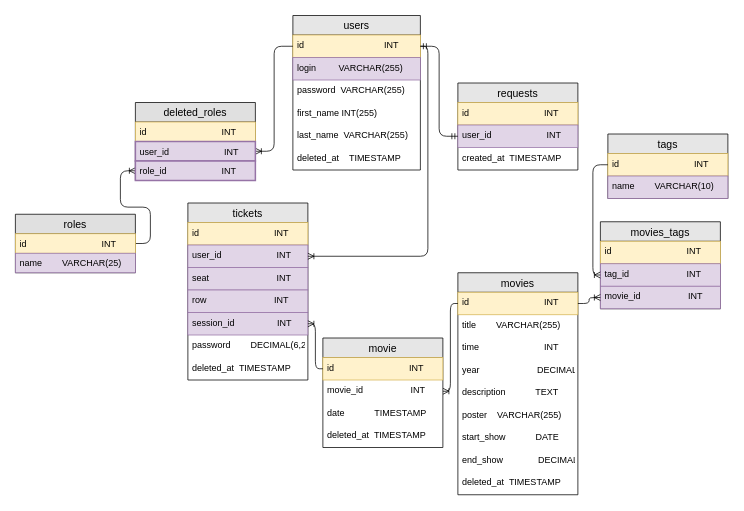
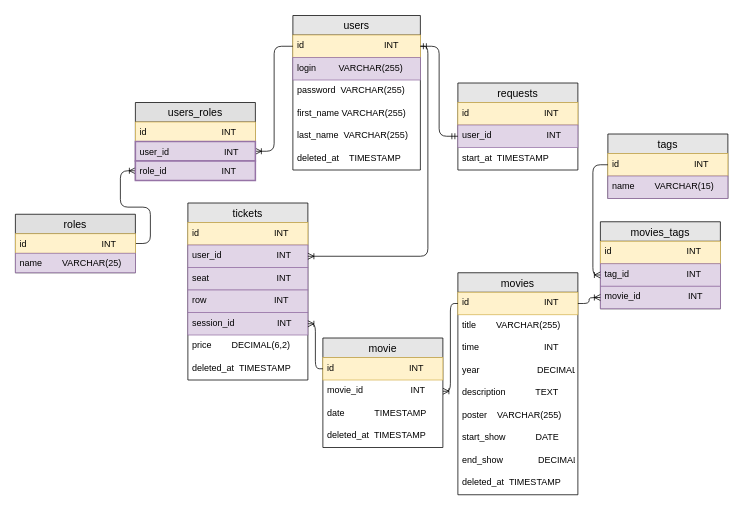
  <mxCell id="0" />
  <mxCell id="1" parent="0" />
  <mxCell id="2" value="users" style="swimlane;fontStyle=0;childLayout=stackLayout;horizontal=1;startSize=26;horizontalStack=0;resizeParent=1;resizeParentMax=0;resizeLast=0;collapsible=1;marginBottom=0;align=center;fontSize=14;swimlaneFillColor=#ffffff;fillColor=#E6E6E6;" parent="1" vertex="1"><mxGeometry x="390" y="20" width="170" height="206" as="geometry" /></mxCell>
  <mxCell id="3" value="id                                INT" style="text;strokeColor=#d6b656;fillColor=#fff2cc;spacingLeft=4;spacingRight=4;overflow=hidden;rotatable=0;points=[[0,0.5],[1,0.5]];portConstraint=eastwest;fontSize=12;" parent="2" vertex="1"><mxGeometry y="26" width="170" height="30" as="geometry" /></mxCell>
  <mxCell id="4" value="login         VARCHAR(255)" style="text;strokeColor=#9673a6;fillColor=#e1d5e7;spacingLeft=4;spacingRight=4;overflow=hidden;rotatable=0;points=[[0,0.5],[1,0.5]];portConstraint=eastwest;fontSize=12;" parent="2" vertex="1"><mxGeometry y="56" width="170" height="30" as="geometry" /></mxCell>
  <mxCell id="5" value="password  VARCHAR(255)" style="text;strokeColor=none;fillColor=none;spacingLeft=4;spacingRight=4;overflow=hidden;rotatable=0;points=[[0,0.5],[1,0.5]];portConstraint=eastwest;fontSize=12;" parent="2" vertex="1"><mxGeometry y="86" width="170" height="30" as="geometry" /></mxCell>
- <mxCell id="6" value="first_name INT(255)" style="text;strokeColor=none;fillColor=none;spacingLeft=4;spacingRight=4;overflow=hidden;rotatable=0;points=[[0,0.5],[1,0.5]];portConstraint=eastwest;fontSize=12;" vertex="1" parent="2"><mxGeometry y="116" width="170" height="30" as="geometry" /></mxCell>
+ <mxCell id="6" value="first_name VARCHAR(255)" style="text;strokeColor=none;fillColor=none;spacingLeft=4;spacingRight=4;overflow=hidden;rotatable=0;points=[[0,0.5],[1,0.5]];portConstraint=eastwest;fontSize=12;" vertex="1" parent="2"><mxGeometry y="116" width="170" height="30" as="geometry" /></mxCell>
  <mxCell id="7" value="last_name  VARCHAR(255)" style="text;strokeColor=none;fillColor=none;spacingLeft=4;spacingRight=4;overflow=hidden;rotatable=0;points=[[0,0.5],[1,0.5]];portConstraint=eastwest;fontSize=12;" vertex="1" parent="2"><mxGeometry y="146" width="170" height="30" as="geometry" /></mxCell>
  <mxCell id="8" value="deleted_at    TIMESTAMP" style="text;strokeColor=none;fillColor=none;spacingLeft=4;spacingRight=4;overflow=hidden;rotatable=0;points=[[0,0.5],[1,0.5]];portConstraint=eastwest;fontSize=12;" parent="2" vertex="1"><mxGeometry y="176" width="170" height="30" as="geometry" /></mxCell>
  <mxCell id="9" value="movies" style="swimlane;fontStyle=0;childLayout=stackLayout;horizontal=1;startSize=26;horizontalStack=0;resizeParent=1;resizeParentMax=0;resizeLast=0;collapsible=1;marginBottom=0;align=center;fontSize=14;swimlaneFillColor=#ffffff;fillColor=#E6E6E6;" parent="1" vertex="1"><mxGeometry x="610" y="363" width="160" height="296" as="geometry" /></mxCell>
  <mxCell id="10" value="id                              INT" style="text;strokeColor=#d6b656;fillColor=#fff2cc;spacingLeft=4;spacingRight=4;overflow=hidden;rotatable=0;points=[[0,0.5],[1,0.5]];portConstraint=eastwest;fontSize=12;" parent="9" vertex="1"><mxGeometry y="26" width="160" height="30" as="geometry" /></mxCell>
  <mxCell id="11" value="title        VARCHAR(255)" style="text;strokeColor=none;fillColor=none;spacingLeft=4;spacingRight=4;overflow=hidden;rotatable=0;points=[[0,0.5],[1,0.5]];portConstraint=eastwest;fontSize=12;" parent="9" vertex="1"><mxGeometry y="56" width="160" height="30" as="geometry" /></mxCell>
  <mxCell id="12" value="time                          INT" style="text;strokeColor=none;fillColor=none;spacingLeft=4;spacingRight=4;overflow=hidden;rotatable=0;points=[[0,0.5],[1,0.5]];portConstraint=eastwest;fontSize=12;" parent="9" vertex="1"><mxGeometry y="86" width="160" height="30" as="geometry" /></mxCell>
  <mxCell id="13" value="year                       DECIMAL" style="text;strokeColor=none;fillColor=none;spacingLeft=4;spacingRight=4;overflow=hidden;rotatable=0;points=[[0,0.5],[1,0.5]];portConstraint=eastwest;fontSize=12;" parent="9" vertex="1"><mxGeometry y="116" width="160" height="30" as="geometry" /></mxCell>
  <mxCell id="14" value="description            TEXT" style="text;strokeColor=none;fillColor=none;spacingLeft=4;spacingRight=4;overflow=hidden;rotatable=0;points=[[0,0.5],[1,0.5]];portConstraint=eastwest;fontSize=12;" parent="9" vertex="1"><mxGeometry y="146" width="160" height="30" as="geometry" /></mxCell>
  <mxCell id="15" value="poster    VARCHAR(255)" style="text;strokeColor=none;fillColor=none;spacingLeft=4;spacingRight=4;overflow=hidden;rotatable=0;points=[[0,0.5],[1,0.5]];portConstraint=eastwest;fontSize=12;" parent="9" vertex="1"><mxGeometry y="176" width="160" height="30" as="geometry" /></mxCell>
  <mxCell id="16" value="start_show            DATE" style="text;strokeColor=none;fillColor=none;spacingLeft=4;spacingRight=4;overflow=hidden;rotatable=0;points=[[0,0.5],[1,0.5]];portConstraint=eastwest;fontSize=12;" parent="9" vertex="1"><mxGeometry y="206" width="160" height="30" as="geometry" /></mxCell>
  <mxCell id="17" value="end_show              DECIMAL" style="text;strokeColor=none;fillColor=none;spacingLeft=4;spacingRight=4;overflow=hidden;rotatable=0;points=[[0,0.5],[1,0.5]];portConstraint=eastwest;fontSize=12;" parent="9" vertex="1"><mxGeometry y="236" width="160" height="30" as="geometry" /></mxCell>
  <mxCell id="18" value="deleted_at  TIMESTAMP" style="text;strokeColor=none;fillColor=none;spacingLeft=4;spacingRight=4;overflow=hidden;rotatable=0;points=[[0,0.5],[1,0.5]];portConstraint=eastwest;fontSize=12;" parent="9" vertex="1"><mxGeometry y="266" width="160" height="30" as="geometry" /></mxCell>
  <mxCell id="19" value="tags" style="swimlane;fontStyle=0;childLayout=stackLayout;horizontal=1;startSize=26;horizontalStack=0;resizeParent=1;resizeParentMax=0;resizeLast=0;collapsible=1;marginBottom=0;align=center;fontSize=14;swimlaneFillColor=#ffffff;fillColor=#E6E6E6;" parent="1" vertex="1"><mxGeometry x="810" y="178" width="160" height="86" as="geometry" /></mxCell>
  <mxCell id="20" value="id                              INT" style="text;strokeColor=#d6b656;fillColor=#fff2cc;spacingLeft=4;spacingRight=4;overflow=hidden;rotatable=0;points=[[0,0.5],[1,0.5]];portConstraint=eastwest;fontSize=12;" parent="19" vertex="1"><mxGeometry y="26" width="160" height="30" as="geometry" /></mxCell>
- <mxCell id="21" value="name        VARCHAR(10)" style="text;strokeColor=#9673a6;fillColor=#e1d5e7;spacingLeft=4;spacingRight=4;overflow=hidden;rotatable=0;points=[[0,0.5],[1,0.5]];portConstraint=eastwest;fontSize=12;" parent="19" vertex="1"><mxGeometry y="56" width="160" height="30" as="geometry" /></mxCell>
+ <mxCell id="21" value="name        VARCHAR(15)" style="text;strokeColor=#9673a6;fillColor=#e1d5e7;spacingLeft=4;spacingRight=4;overflow=hidden;rotatable=0;points=[[0,0.5],[1,0.5]];portConstraint=eastwest;fontSize=12;" parent="19" vertex="1"><mxGeometry y="56" width="160" height="30" as="geometry" /></mxCell>
  <mxCell id="22" value="movies_tags" style="swimlane;fontStyle=0;childLayout=stackLayout;horizontal=1;startSize=26;horizontalStack=0;resizeParent=1;resizeParentMax=0;resizeLast=0;collapsible=1;marginBottom=0;align=center;fontSize=14;swimlaneFillColor=#ffffff;fillColor=#E6E6E6;" parent="1" vertex="1"><mxGeometry x="800" y="295" width="160" height="116" as="geometry" /></mxCell>
  <mxCell id="23" value="id                              INT" style="text;strokeColor=#d6b656;fillColor=#fff2cc;spacingLeft=4;spacingRight=4;overflow=hidden;rotatable=0;points=[[0,0.5],[1,0.5]];portConstraint=eastwest;fontSize=12;" parent="22" vertex="1"><mxGeometry y="26" width="160" height="30" as="geometry" /></mxCell>
  <mxCell id="24" value="tag_id                       INT" style="text;strokeColor=#9673a6;fillColor=#e1d5e7;spacingLeft=4;spacingRight=4;overflow=hidden;rotatable=0;points=[[0,0.5],[1,0.5]];portConstraint=eastwest;fontSize=12;" parent="22" vertex="1"><mxGeometry y="56" width="160" height="30" as="geometry" /></mxCell>
  <mxCell id="25" value="movie_id                   INT" style="text;strokeColor=#9673a6;fillColor=#e1d5e7;spacingLeft=4;spacingRight=4;overflow=hidden;rotatable=0;points=[[0,0.5],[1,0.5]];portConstraint=eastwest;fontSize=12;" parent="22" vertex="1"><mxGeometry y="86" width="160" height="30" as="geometry" /></mxCell>
  <mxCell id="26" value="tickets" style="swimlane;fontStyle=0;childLayout=stackLayout;horizontal=1;startSize=26;horizontalStack=0;resizeParent=1;resizeParentMax=0;resizeLast=0;collapsible=1;marginBottom=0;align=center;fontSize=14;swimlaneFillColor=#ffffff;fillColor=#E6E6E6;" parent="1" vertex="1"><mxGeometry x="250" y="270" width="160" height="236" as="geometry" /></mxCell>
  <mxCell id="27" value="id                              INT" style="text;strokeColor=#d6b656;fillColor=#fff2cc;spacingLeft=4;spacingRight=4;overflow=hidden;rotatable=0;points=[[0,0.5],[1,0.5]];portConstraint=eastwest;fontSize=12;" parent="26" vertex="1"><mxGeometry y="26" width="160" height="30" as="geometry" /></mxCell>
  <mxCell id="28" value="user_id                      INT" style="text;spacingLeft=4;spacingRight=4;overflow=hidden;rotatable=0;points=[[0,0.5],[1,0.5]];portConstraint=eastwest;fontSize=12;fillColor=#e1d5e7;strokeColor=#9673a6;" parent="26" vertex="1"><mxGeometry y="56" width="160" height="30" as="geometry" /></mxCell>
  <mxCell id="29" value="seat                           INT" style="text;spacingLeft=4;spacingRight=4;overflow=hidden;rotatable=0;points=[[0,0.5],[1,0.5]];portConstraint=eastwest;fontSize=12;align=left;fillColor=#e1d5e7;strokeColor=#9673a6;" parent="26" vertex="1"><mxGeometry y="86" width="160" height="30" as="geometry" /></mxCell>
  <mxCell id="30" value="row                           INT" style="text;strokeColor=#9673a6;fillColor=#e1d5e7;spacingLeft=4;spacingRight=4;overflow=hidden;rotatable=0;points=[[0,0.5],[1,0.5]];portConstraint=eastwest;fontSize=12;" parent="26" vertex="1"><mxGeometry y="116" width="160" height="30" as="geometry" /></mxCell>
  <mxCell id="31" value="session_id                 INT" style="text;strokeColor=#9673a6;fillColor=#e1d5e7;spacingLeft=4;spacingRight=4;overflow=hidden;rotatable=0;points=[[0,0.5],[1,0.5]];portConstraint=eastwest;fontSize=12;align=left;" parent="26" vertex="1"><mxGeometry y="146" width="160" height="30" as="geometry" /></mxCell>
- <mxCell id="32" value="password        DECIMAL(6,2)" style="text;strokeColor=none;fillColor=none;spacingLeft=4;spacingRight=4;overflow=hidden;rotatable=0;points=[[0,0.5],[1,0.5]];portConstraint=eastwest;fontSize=12;align=left;" parent="26" vertex="1"><mxGeometry y="176" width="160" height="30" as="geometry" /></mxCell>
+ <mxCell id="32" value="price        DECIMAL(6,2)" style="text;strokeColor=none;fillColor=none;spacingLeft=4;spacingRight=4;overflow=hidden;rotatable=0;points=[[0,0.5],[1,0.5]];portConstraint=eastwest;fontSize=12;align=left;" parent="26" vertex="1"><mxGeometry y="176" width="160" height="30" as="geometry" /></mxCell>
  <mxCell id="33" value="deleted_at  TIMESTAMP" style="text;strokeColor=none;fillColor=none;spacingLeft=4;spacingRight=4;overflow=hidden;rotatable=0;points=[[0,0.5],[1,0.5]];portConstraint=eastwest;fontSize=12;" parent="26" vertex="1"><mxGeometry y="206" width="160" height="30" as="geometry" /></mxCell>
  <mxCell id="34" value="" style="edgeStyle=orthogonalEdgeStyle;fontSize=12;html=1;endArrow=ERoneToMany;entryX=0;entryY=0.5;entryDx=0;entryDy=0;exitX=1;exitY=0.5;exitDx=0;exitDy=0;" parent="1" source="10" target="25" edge="1"><mxGeometry width="100" height="100" relative="1" as="geometry"><mxPoint x="850" y="568" as="sourcePoint" /><mxPoint x="850" y="514" as="targetPoint" /></mxGeometry></mxCell>
  <mxCell id="35" value="" style="edgeStyle=orthogonalEdgeStyle;fontSize=12;html=1;endArrow=ERoneToMany;entryX=0;entryY=0.5;entryDx=0;entryDy=0;exitX=0;exitY=0.5;exitDx=0;exitDy=0;" parent="1" source="20" target="24" edge="1"><mxGeometry width="100" height="100" relative="1" as="geometry"><mxPoint x="840" y="318" as="sourcePoint" /><mxPoint x="850" y="357" as="targetPoint" /></mxGeometry></mxCell>
  <mxCell id="36" value="" style="edgeStyle=orthogonalEdgeStyle;fontSize=12;html=1;endArrow=ERoneToMany;entryX=1;entryY=0.5;entryDx=0;entryDy=0;exitX=0;exitY=0.5;exitDx=0;exitDy=0;" parent="1" source="10" target="49" edge="1"><mxGeometry width="100" height="100" relative="1" as="geometry"><mxPoint x="600" y="568" as="sourcePoint" /><mxPoint x="560" y="690" as="targetPoint" /></mxGeometry></mxCell>
  <mxCell id="37" style="edgeStyle=orthogonalEdgeStyle;rounded=1;orthogonalLoop=1;jettySize=auto;html=1;exitX=0;exitY=0.5;exitDx=0;exitDy=0;entryX=1;entryY=0.5;entryDx=0;entryDy=0;endArrow=ERoneToMany;endFill=0;" parent="1" source="3" target="44" edge="1"><mxGeometry relative="1" as="geometry"><mxPoint x="286" y="-4" as="sourcePoint" /></mxGeometry></mxCell>
  <mxCell id="38" style="edgeStyle=orthogonalEdgeStyle;rounded=1;orthogonalLoop=1;jettySize=auto;html=1;exitX=1;exitY=0.5;exitDx=0;exitDy=0;entryX=0;entryY=0.5;entryDx=0;entryDy=0;endArrow=ERoneToMany;endFill=0;" parent="1" source="40" target="45" edge="1"><mxGeometry relative="1" as="geometry" /></mxCell>
  <mxCell id="39" value="roles" style="swimlane;fontStyle=0;childLayout=stackLayout;horizontal=1;startSize=26;fillColor=#e0e0e0;horizontalStack=0;resizeParent=1;resizeParentMax=0;resizeLast=0;collapsible=1;marginBottom=0;swimlaneFillColor=#ffffff;align=center;fontSize=14;" parent="1" vertex="1"><mxGeometry x="20" y="285" width="160" height="78" as="geometry" /></mxCell>
  <mxCell id="40" value="id                              INT" style="text;strokeColor=#d6b656;fillColor=#fff2cc;spacingLeft=4;spacingRight=4;overflow=hidden;rotatable=0;points=[[0,0.5],[1,0.5]];portConstraint=eastwest;fontSize=12;" parent="39" vertex="1"><mxGeometry y="26" width="160" height="26" as="geometry" /></mxCell>
  <mxCell id="41" value="name        VARCHAR(25)" style="text;strokeColor=#9673a6;fillColor=#e1d5e7;spacingLeft=4;spacingRight=4;overflow=hidden;rotatable=0;points=[[0,0.5],[1,0.5]];portConstraint=eastwest;fontSize=12;" parent="39" vertex="1"><mxGeometry y="52" width="160" height="26" as="geometry" /></mxCell>
- <mxCell id="42" value="deleted_roles" style="swimlane;fontStyle=0;childLayout=stackLayout;horizontal=1;startSize=26;fillColor=#e0e0e0;horizontalStack=0;resizeParent=1;resizeParentMax=0;resizeLast=0;collapsible=1;marginBottom=0;swimlaneFillColor=#ffffff;align=center;fontSize=14;" parent="1" vertex="1"><mxGeometry x="180" y="136" width="160" height="104" as="geometry" /></mxCell>
+ <mxCell id="42" value="users_roles" style="swimlane;fontStyle=0;childLayout=stackLayout;horizontal=1;startSize=26;fillColor=#e0e0e0;horizontalStack=0;resizeParent=1;resizeParentMax=0;resizeLast=0;collapsible=1;marginBottom=0;swimlaneFillColor=#ffffff;align=center;fontSize=14;" parent="1" vertex="1"><mxGeometry x="180" y="136" width="160" height="104" as="geometry" /></mxCell>
  <mxCell id="43" value="id                              INT" style="text;strokeColor=#d6b656;fillColor=#fff2cc;spacingLeft=4;spacingRight=4;overflow=hidden;rotatable=0;points=[[0,0.5],[1,0.5]];portConstraint=eastwest;fontSize=12;" parent="42" vertex="1"><mxGeometry y="26" width="160" height="26" as="geometry" /></mxCell>
  <mxCell id="44" value="user_id                      INT" style="text;strokeColor=#9673a6;fillColor=#e1d5e7;spacingLeft=4;spacingRight=4;overflow=hidden;rotatable=0;points=[[0,0.5],[1,0.5]];portConstraint=eastwest;fontSize=12;strokeWidth=2;gradientDirection=west;" parent="42" vertex="1"><mxGeometry y="52" width="160" height="26" as="geometry" /></mxCell>
  <mxCell id="45" value="role_id                      INT" style="text;strokeColor=#9673a6;fillColor=#e1d5e7;spacingLeft=4;spacingRight=4;overflow=hidden;rotatable=0;points=[[0,0.5],[1,0.5]];portConstraint=eastwest;fontSize=12;strokeWidth=2;gradientDirection=west;" parent="42" vertex="1"><mxGeometry y="78" width="160" height="26" as="geometry" /></mxCell>
  <mxCell id="46" value="" style="edgeStyle=orthogonalEdgeStyle;fontSize=12;html=1;endArrow=ERoneToMany;entryX=1;entryY=0.5;entryDx=0;entryDy=0;exitX=1;exitY=0.5;exitDx=0;exitDy=0;" parent="1" source="3" target="28" edge="1"><mxGeometry width="100" height="100" relative="1" as="geometry"><mxPoint x="600" y="277" as="sourcePoint" /><mxPoint x="700" y="177" as="targetPoint" /></mxGeometry></mxCell>
  <mxCell id="47" value="movie" style="swimlane;fontStyle=0;childLayout=stackLayout;horizontal=1;startSize=26;horizontalStack=0;resizeParent=1;resizeParentMax=0;resizeLast=0;collapsible=1;marginBottom=0;align=center;fontSize=14;swimlaneFillColor=#ffffff;fillColor=#E6E6E6;" parent="1" vertex="1"><mxGeometry x="430" y="450" width="160" height="146" as="geometry" /></mxCell>
  <mxCell id="48" value="id                              INT" style="text;strokeColor=#d6b656;fillColor=#fff2cc;spacingLeft=4;spacingRight=4;overflow=hidden;rotatable=0;points=[[0,0.5],[1,0.5]];portConstraint=eastwest;fontSize=12;" parent="47" vertex="1"><mxGeometry y="26" width="160" height="30" as="geometry" /></mxCell>
  <mxCell id="49" value="movie_id                   INT" style="text;strokeColor=none;fillColor=none;spacingLeft=4;spacingRight=4;overflow=hidden;rotatable=0;points=[[0,0.5],[1,0.5]];portConstraint=eastwest;fontSize=12;" parent="47" vertex="1"><mxGeometry y="56" width="160" height="30" as="geometry" /></mxCell>
  <mxCell id="50" value="date            TIMESTAMP" style="text;strokeColor=none;fillColor=none;spacingLeft=4;spacingRight=4;overflow=hidden;rotatable=0;points=[[0,0.5],[1,0.5]];portConstraint=eastwest;fontSize=12;" parent="47" vertex="1"><mxGeometry y="86" width="160" height="30" as="geometry" /></mxCell>
  <mxCell id="51" value="deleted_at  TIMESTAMP" style="text;strokeColor=none;fillColor=none;spacingLeft=4;spacingRight=4;overflow=hidden;rotatable=0;points=[[0,0.5],[1,0.5]];portConstraint=eastwest;fontSize=12;" parent="47" vertex="1"><mxGeometry y="116" width="160" height="30" as="geometry" /></mxCell>
  <mxCell id="52" value="" style="edgeStyle=orthogonalEdgeStyle;fontSize=12;html=1;endArrow=ERoneToMany;exitX=0;exitY=0.5;exitDx=0;exitDy=0;entryX=1;entryY=0.5;entryDx=0;entryDy=0;" parent="1" source="48" target="31" edge="1"><mxGeometry width="100" height="100" relative="1" as="geometry"><mxPoint x="240" y="577" as="sourcePoint" /><mxPoint x="340" y="477" as="targetPoint" /></mxGeometry></mxCell>
  <mxCell id="53" value="requests" style="swimlane;fontStyle=0;childLayout=stackLayout;horizontal=1;startSize=26;horizontalStack=0;resizeParent=1;resizeParentMax=0;resizeLast=0;collapsible=1;marginBottom=0;align=center;fontSize=14;swimlaneFillColor=#ffffff;fillColor=#E6E6E6;" parent="1" vertex="1"><mxGeometry x="610" y="110" width="160" height="116" as="geometry" /></mxCell>
  <mxCell id="54" value="id                              INT" style="text;strokeColor=#d6b656;fillColor=#fff2cc;spacingLeft=4;spacingRight=4;overflow=hidden;rotatable=0;points=[[0,0.5],[1,0.5]];portConstraint=eastwest;fontSize=12;" parent="53" vertex="1"><mxGeometry y="26" width="160" height="30" as="geometry" /></mxCell>
  <mxCell id="55" value="user_id                      INT" style="text;strokeColor=#9673a6;fillColor=#e1d5e7;spacingLeft=4;spacingRight=4;overflow=hidden;rotatable=0;points=[[0,0.5],[1,0.5]];portConstraint=eastwest;fontSize=12;" parent="53" vertex="1"><mxGeometry y="56" width="160" height="30" as="geometry" /></mxCell>
- <mxCell id="56" value="created_at  TIMESTAMP" style="text;strokeColor=none;fillColor=none;spacingLeft=4;spacingRight=4;overflow=hidden;rotatable=0;points=[[0,0.5],[1,0.5]];portConstraint=eastwest;fontSize=12;" parent="53" vertex="1"><mxGeometry y="86" width="160" height="30" as="geometry" /></mxCell>
+ <mxCell id="56" value="start_at  TIMESTAMP" style="text;strokeColor=none;fillColor=none;spacingLeft=4;spacingRight=4;overflow=hidden;rotatable=0;points=[[0,0.5],[1,0.5]];portConstraint=eastwest;fontSize=12;" parent="53" vertex="1"><mxGeometry y="86" width="160" height="30" as="geometry" /></mxCell>
  <mxCell id="57" value="" style="edgeStyle=orthogonalEdgeStyle;fontSize=12;html=1;endArrow=ERmandOne;startArrow=ERmandOne;exitX=1;exitY=0.5;exitDx=0;exitDy=0;entryX=0;entryY=0.5;entryDx=0;entryDy=0;" parent="1" source="3" target="55" edge="1"><mxGeometry width="100" height="100" relative="1" as="geometry"><mxPoint x="560" y="117" as="sourcePoint" /><mxPoint x="610" y="97" as="targetPoint" /></mxGeometry></mxCell>
